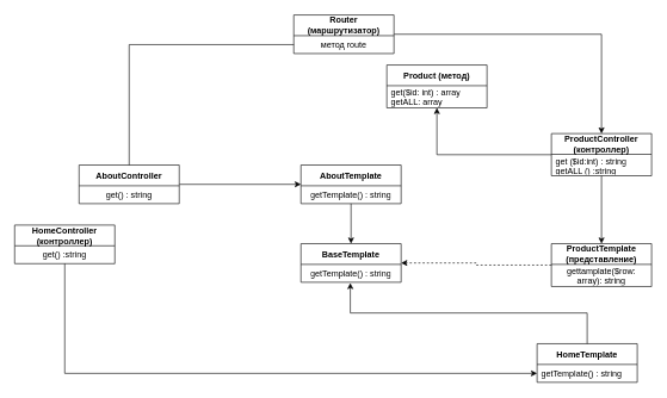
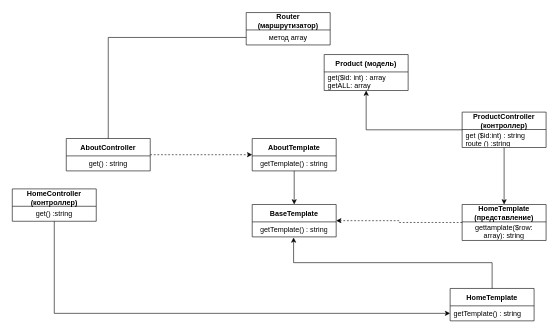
  <mxCell id="0" />
  <mxCell id="1" parent="0" />
- <mxCell id="2" style="edgeStyle=orthogonalEdgeStyle;rounded=0;orthogonalLoop=1;jettySize=auto;html=1;entryX=0.5;entryY=0;entryDx=0;entryDy=0;" edge="1" parent="1" source="3" target="13"><mxGeometry relative="1" as="geometry" /></mxCell>
  <mxCell id="3" value="Router (маршрутизатор)" style="swimlane;fontStyle=1;align=center;verticalAlign=middle;childLayout=stackLayout;horizontal=1;startSize=29;horizontalStack=0;resizeParent=1;resizeParentMax=0;resizeLast=0;collapsible=0;marginBottom=0;html=1;whiteSpace=wrap;" vertex="1" parent="1"><mxGeometry x="410" y="20" width="140" height="54" as="geometry" /></mxCell>
- <mxCell id="4" value="метод route" style="text;html=1;strokeColor=none;fillColor=none;align=center;verticalAlign=middle;spacingLeft=4;spacingRight=4;overflow=hidden;rotatable=0;points=[[0,0.5],[1,0.5]];portConstraint=eastwest;whiteSpace=wrap;" vertex="1" parent="3"><mxGeometry y="29" width="140" height="25" as="geometry" /></mxCell>
+ <mxCell id="4" value="метод array" style="text;html=1;strokeColor=none;fillColor=none;align=center;verticalAlign=middle;spacingLeft=4;spacingRight=4;overflow=hidden;rotatable=0;points=[[0,0.5],[1,0.5]];portConstraint=eastwest;whiteSpace=wrap;" vertex="1" parent="3"><mxGeometry y="29" width="140" height="25" as="geometry" /></mxCell>
  <mxCell id="5" value="" style="edgeStyle=orthogonalEdgeStyle;rounded=0;orthogonalLoop=1;jettySize=auto;html=1;" edge="1" parent="1" source="6" target="24"><mxGeometry relative="1" as="geometry" /></mxCell>
  <mxCell id="6" value="HomeController&lt;div&gt;(контроллер)&lt;/div&gt;" style="swimlane;fontStyle=1;align=center;verticalAlign=middle;childLayout=stackLayout;horizontal=1;startSize=29;horizontalStack=0;resizeParent=1;resizeParentMax=0;resizeLast=0;collapsible=0;marginBottom=0;html=1;whiteSpace=wrap;" vertex="1" parent="1"><mxGeometry x="20" y="314" width="140" height="54" as="geometry" /></mxCell>
  <mxCell id="7" value="get() :string" style="text;html=1;strokeColor=none;fillColor=none;align=center;verticalAlign=middle;spacingLeft=4;spacingRight=4;overflow=hidden;rotatable=0;points=[[0,0.5],[1,0.5]];portConstraint=eastwest;whiteSpace=wrap;" vertex="1" parent="6"><mxGeometry y="29" width="140" height="25" as="geometry" /></mxCell>
- <mxCell id="8" style="edgeStyle=orthogonalEdgeStyle;rounded=0;orthogonalLoop=1;jettySize=auto;html=1;entryX=0;entryY=0.5;entryDx=0;entryDy=0;" edge="1" parent="1" source="9" target="27"><mxGeometry relative="1" as="geometry" /></mxCell>
+ <mxCell id="8" style="edgeStyle=orthogonalEdgeStyle;rounded=0;orthogonalLoop=1;jettySize=auto;html=1;entryX=0;entryY=0.5;entryDx=0;entryDy=0;dashed=1;" edge="1" parent="1" source="9" target="27"><mxGeometry relative="1" as="geometry" /></mxCell>
  <mxCell id="9" value="AboutController" style="swimlane;fontStyle=1;align=center;verticalAlign=middle;childLayout=stackLayout;horizontal=1;startSize=29;horizontalStack=0;resizeParent=1;resizeParentMax=0;resizeLast=0;collapsible=0;marginBottom=0;html=1;whiteSpace=wrap;" vertex="1" parent="1"><mxGeometry x="110" y="230" width="140" height="54" as="geometry" /></mxCell>
  <mxCell id="10" value="get() : string" style="text;html=1;strokeColor=none;fillColor=none;align=center;verticalAlign=middle;spacingLeft=4;spacingRight=4;overflow=hidden;rotatable=0;points=[[0,0.5],[1,0.5]];portConstraint=eastwest;whiteSpace=wrap;" vertex="1" parent="9"><mxGeometry y="29" width="140" height="25" as="geometry" /></mxCell>
  <mxCell id="11" style="edgeStyle=orthogonalEdgeStyle;rounded=0;orthogonalLoop=1;jettySize=auto;html=1;entryX=0.5;entryY=0;entryDx=0;entryDy=0;" edge="1" parent="1" source="13" target="18"><mxGeometry relative="1" as="geometry" /></mxCell>
  <mxCell id="12" style="edgeStyle=orthogonalEdgeStyle;rounded=0;orthogonalLoop=1;jettySize=auto;html=1;" edge="1" parent="1" source="13" target="20"><mxGeometry relative="1" as="geometry" /></mxCell>
  <mxCell id="13" value="ProductController&lt;div&gt;(контроллер)&lt;/div&gt;" style="swimlane;fontStyle=1;align=center;verticalAlign=middle;childLayout=stackLayout;horizontal=1;startSize=29;horizontalStack=0;resizeParent=1;resizeParentMax=0;resizeLast=0;collapsible=0;marginBottom=0;html=1;whiteSpace=wrap;" vertex="1" parent="1"><mxGeometry x="770" y="186" width="140" height="59" as="geometry" /></mxCell>
- <mxCell id="14" value="get ($id:int) : string&lt;div&gt;getALL () :string&lt;/div&gt;" style="text;html=1;strokeColor=none;fillColor=none;align=left;verticalAlign=middle;spacingLeft=4;spacingRight=4;overflow=hidden;rotatable=0;points=[[0,0.5],[1,0.5]];portConstraint=eastwest;whiteSpace=wrap;" vertex="1" parent="13"><mxGeometry y="29" width="140" height="30" as="geometry" /></mxCell>
+ <mxCell id="14" value="get ($id:int) : string&lt;div&gt;route () :string&lt;/div&gt;" style="text;html=1;strokeColor=none;fillColor=none;align=left;verticalAlign=middle;spacingLeft=4;spacingRight=4;overflow=hidden;rotatable=0;points=[[0,0.5],[1,0.5]];portConstraint=eastwest;whiteSpace=wrap;" vertex="1" parent="13"><mxGeometry y="29" width="140" height="30" as="geometry" /></mxCell>
  <mxCell id="15" value="BaseTemplate" style="swimlane;fontStyle=1;align=center;verticalAlign=middle;childLayout=stackLayout;horizontal=1;startSize=29;horizontalStack=0;resizeParent=1;resizeParentMax=0;resizeLast=0;collapsible=0;marginBottom=0;html=1;whiteSpace=wrap;" vertex="1" parent="1"><mxGeometry x="420" y="340" width="140" height="54" as="geometry" /></mxCell>
  <mxCell id="16" value="getTemplate() : string" style="text;html=1;strokeColor=none;fillColor=none;align=center;verticalAlign=middle;spacingLeft=4;spacingRight=4;overflow=hidden;rotatable=0;points=[[0,0.5],[1,0.5]];portConstraint=eastwest;whiteSpace=wrap;" vertex="1" parent="15"><mxGeometry y="29" width="140" height="25" as="geometry" /></mxCell>
  <mxCell id="17" style="edgeStyle=orthogonalEdgeStyle;rounded=0;orthogonalLoop=1;jettySize=auto;html=1;dashed=1;" edge="1" parent="1" source="18" target="15"><mxGeometry relative="1" as="geometry" /></mxCell>
- <mxCell id="18" value="ProductTemplate&lt;div&gt;(представление)&lt;/div&gt;" style="swimlane;fontStyle=1;align=center;verticalAlign=middle;childLayout=stackLayout;horizontal=1;startSize=29;horizontalStack=0;resizeParent=1;resizeParentMax=0;resizeLast=0;collapsible=0;marginBottom=0;html=1;whiteSpace=wrap;" vertex="1" parent="1"><mxGeometry x="770" y="340" width="140" height="60" as="geometry" /></mxCell>
+ <mxCell id="18" value="HomeTemplate&lt;div&gt;(представление)&lt;/div&gt;" style="swimlane;fontStyle=1;align=center;verticalAlign=middle;childLayout=stackLayout;horizontal=1;startSize=29;horizontalStack=0;resizeParent=1;resizeParentMax=0;resizeLast=0;collapsible=0;marginBottom=0;html=1;whiteSpace=wrap;" vertex="1" parent="1"><mxGeometry x="770" y="340" width="140" height="60" as="geometry" /></mxCell>
  <mxCell id="19" value="gettamplate($row: array): string" style="text;html=1;strokeColor=none;fillColor=none;align=center;verticalAlign=middle;spacingLeft=4;spacingRight=4;overflow=hidden;rotatable=0;points=[[0,0.5],[1,0.5]];portConstraint=eastwest;whiteSpace=wrap;" vertex="1" parent="18"><mxGeometry y="29" width="140" height="31" as="geometry" /></mxCell>
- <mxCell id="20" value="Product (метод)" style="swimlane;fontStyle=1;align=center;verticalAlign=middle;childLayout=stackLayout;horizontal=1;startSize=29;horizontalStack=0;resizeParent=1;resizeParentMax=0;resizeLast=0;collapsible=0;marginBottom=0;html=1;whiteSpace=wrap;" vertex="1" parent="1"><mxGeometry x="540" y="90" width="140" height="60" as="geometry" /></mxCell>
+ <mxCell id="20" value="Product (модель)" style="swimlane;fontStyle=1;align=center;verticalAlign=middle;childLayout=stackLayout;horizontal=1;startSize=29;horizontalStack=0;resizeParent=1;resizeParentMax=0;resizeLast=0;collapsible=0;marginBottom=0;html=1;whiteSpace=wrap;" vertex="1" parent="1"><mxGeometry x="540" y="90" width="140" height="60" as="geometry" /></mxCell>
  <mxCell id="21" value="get($id: int) : array&lt;div&gt;getALL: array&lt;/div&gt;" style="text;html=1;strokeColor=none;fillColor=none;align=left;verticalAlign=middle;spacingLeft=4;spacingRight=4;overflow=hidden;rotatable=0;points=[[0,0.5],[1,0.5]];portConstraint=eastwest;whiteSpace=wrap;" vertex="1" parent="20"><mxGeometry y="29" width="140" height="31" as="geometry" /></mxCell>
  <mxCell id="22" style="edgeStyle=orthogonalEdgeStyle;rounded=0;orthogonalLoop=1;jettySize=auto;html=1;entryX=0.5;entryY=0;entryDx=0;entryDy=0;endArrow=none;" edge="1" parent="1" source="4" target="9"><mxGeometry relative="1" as="geometry" /></mxCell>
  <mxCell id="23" value="HomeTemplate" style="swimlane;fontStyle=1;align=center;verticalAlign=middle;childLayout=stackLayout;horizontal=1;startSize=29;horizontalStack=0;resizeParent=1;resizeParentMax=0;resizeLast=0;collapsible=0;marginBottom=0;html=1;whiteSpace=wrap;" vertex="1" parent="1"><mxGeometry x="750" y="480" width="140" height="54" as="geometry" /></mxCell>
  <mxCell id="24" value="&lt;div&gt;getTemplate() : string&lt;/div&gt;" style="text;html=1;strokeColor=none;fillColor=none;align=left;verticalAlign=middle;spacingLeft=4;spacingRight=4;overflow=hidden;rotatable=0;points=[[0,0.5],[1,0.5]];portConstraint=eastwest;whiteSpace=wrap;" vertex="1" parent="23"><mxGeometry y="29" width="140" height="25" as="geometry" /></mxCell>
  <mxCell id="25" style="edgeStyle=orthogonalEdgeStyle;rounded=0;orthogonalLoop=1;jettySize=auto;html=1;entryX=0.493;entryY=1.04;entryDx=0;entryDy=0;entryPerimeter=0;" edge="1" parent="1" source="23" target="16"><mxGeometry relative="1" as="geometry" /></mxCell>
  <mxCell id="26" style="edgeStyle=orthogonalEdgeStyle;rounded=0;orthogonalLoop=1;jettySize=auto;html=1;entryX=0.5;entryY=0;entryDx=0;entryDy=0;" edge="1" parent="1" source="27" target="15"><mxGeometry relative="1" as="geometry" /></mxCell>
  <mxCell id="27" value="AboutTemplate" style="swimlane;fontStyle=1;align=center;verticalAlign=middle;childLayout=stackLayout;horizontal=1;startSize=29;horizontalStack=0;resizeParent=1;resizeParentMax=0;resizeLast=0;collapsible=0;marginBottom=0;html=1;whiteSpace=wrap;" vertex="1" parent="1"><mxGeometry x="420" y="230" width="140" height="54" as="geometry" /></mxCell>
  <mxCell id="28" value="getTemplate() : string" style="text;html=1;strokeColor=none;fillColor=none;align=center;verticalAlign=middle;spacingLeft=4;spacingRight=4;overflow=hidden;rotatable=0;points=[[0,0.5],[1,0.5]];portConstraint=eastwest;whiteSpace=wrap;" vertex="1" parent="27"><mxGeometry y="29" width="140" height="25" as="geometry" /></mxCell>
